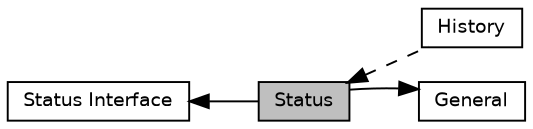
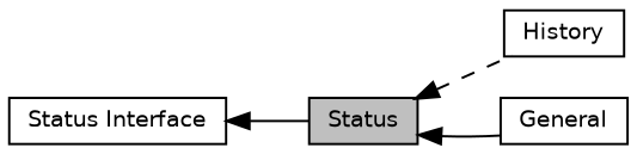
  digraph {
    rankdir=LR
    node [color=black fillcolor=white fontname=Helvetica fontsize=10 shape=record style=filled]
    edge [dir=back fontname=Helvetica fontsize=10 labelfontname=Helvetica labelfontsize=10 shape=plaintext style=solid]
    n1 [fillcolor=grey75 fontcolor=black height=0.2 label=Status width=0.4]
    n2 [height=0.2 label=History width=0.4]
    n3 [height=0.2 label=General width=0.4]
    n4 [height=0.2 label="Status Interface" width=0.4]
    n1 -> n2 [style=dashed]
-   n3 -> n1
+   n1 -> n3
    n4 -> n1
  }
